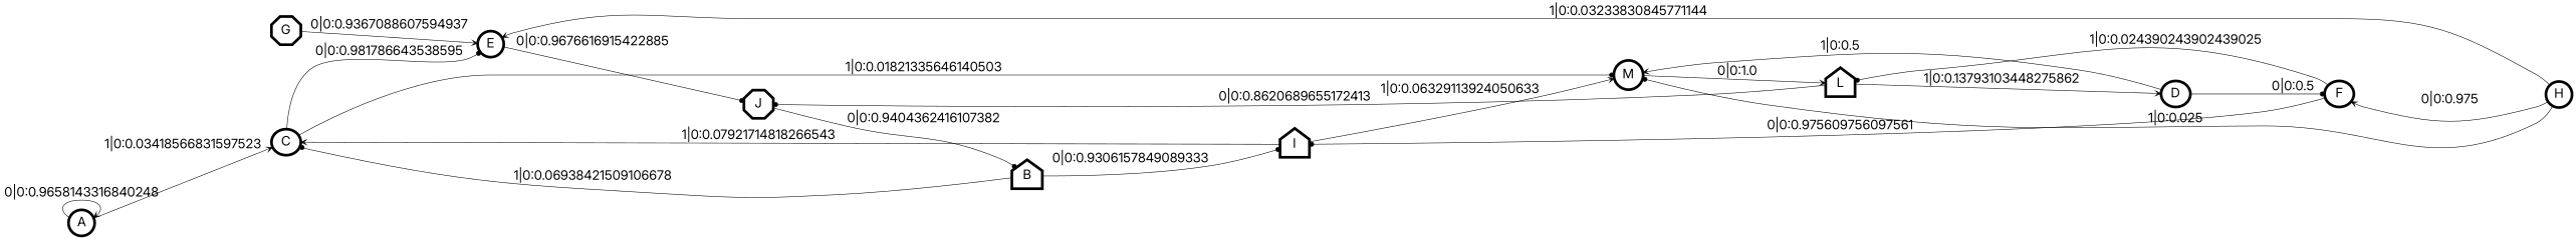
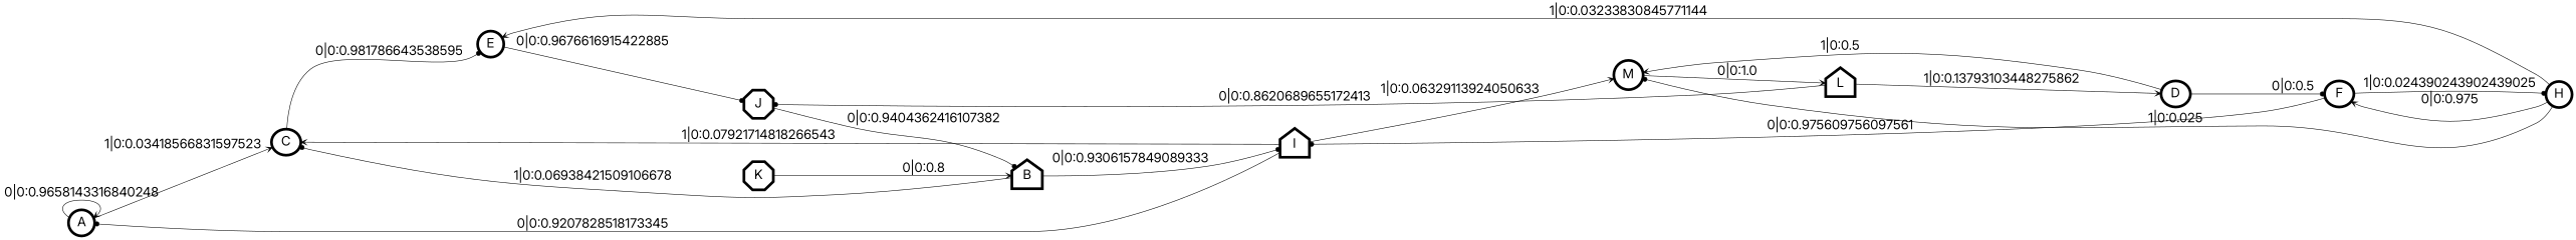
  digraph {
    fontname=Inter
    rankdir=LR
    node [fontname=Inter fontsize=24 penwidth=5 shape=circle]
    edge [arrowhead=dot fontname=Inter fontsize=24]
    A
    C [shape=ellipse]
    E
    M
    J [shape=octagon]
    L [shape=house]
    B [shape=house]
    I [shape=house]
    H
    F [shape=ellipse]
    D [shape=ellipse]
-   G [shape=octagon]
+   K [shape=octagon]
    A -> A [arrowhead=vee label="0|0:0.9658143316840248\l"]
    A -> C [arrowhead=vee label="1|0:0.03418566831597523\l"]
    C -> E [label="0|0:0.981786643538595\l"]
-   C -> M [label="1|0:0.01821335646140503\l"]
    E -> J [label="0|0:0.9676616915422885\l"]
    M -> L [arrowhead=vee label="0|0:1.0\l"]
    J -> B [label="0|0:0.9404362416107382\l"]
    L -> J [label="0|0:0.8620689655172413\l"]
    L -> D [arrowhead=vee label="1|0:0.13793103448275862\l"]
    B -> C [label="1|0:0.06938421509106678\l"]
    B -> I [label="0|0:0.9306157849089333\l"]
+   I -> A [label="0|0:0.9207828518173345\l"]
    I -> C [arrowhead=vee label="1|0:0.07921714818266543\l"]
    I -> M [arrowhead=vee label="1|0:0.06329113924050633\l"]
    H -> E [arrowhead=vee label="1|0:0.03233830845771144\l"]
    H -> M [label="1|0:0.025\l"]
    H -> F [arrowhead=vee label="0|0:0.975\l"]
    F -> I [label="0|0:0.975609756097561\l"]
-   F -> L [label="1|0:0.024390243902439025\l"]
+   F -> H [label="1|0:0.024390243902439025\l"]
    D -> M [arrowhead=vee label="1|0:0.5\l"]
    D -> F [label="0|0:0.5\l"]
-   G -> E [arrowhead=vee label="0|0:0.9367088607594937\l"]
+   K -> B [arrowhead=vee label="0|0:0.8\l"]
  }
